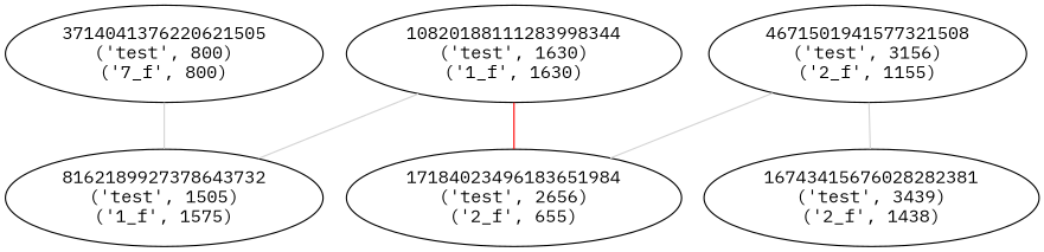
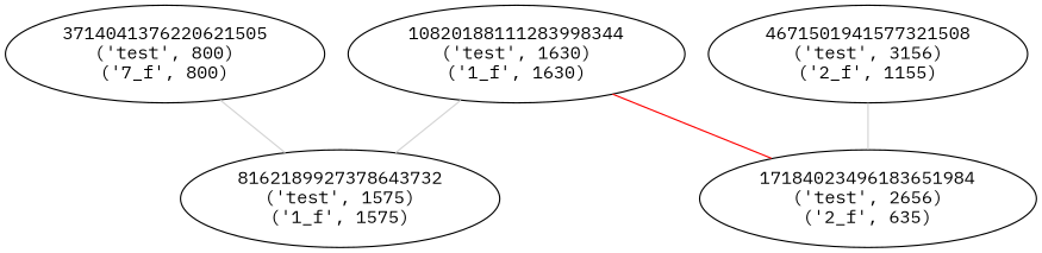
  graph {
    fontname="IBM Plex Mono"
    node [fontname="IBM Plex Mono"]
    edge [color=lightgrey fontname="IBM Plex Mono" weight=3.0]
    n1 [label="3714041376220621505\n('test', 800)\n('7_f', 800)"]
-   n2 [label="8162189927378643732\n('test', 1505)\n('1_f', 1575)"]
+   n2 [label="8162189927378643732\n('test', 1575)\n('1_f', 1575)"]
    n3 [label="10820188111283998344\n('test', 1630)\n('1_f', 1630)"]
-   n4 [label="17184023496183651984\n('test', 2656)\n('2_f', 655)"]
+   n4 [label="17184023496183651984\n('test', 2656)\n('2_f', 635)"]
    n5 [label="4671501941577321508\n('test', 3156)\n('2_f', 1155)"]
-   n6 [label="16743415676028282381\n('test', 3439)\n('2_f', 1438)"]
    n1 -- n2
    n3 -- n2
    n3 -- n4 [color=red weight=2.0]
    n5 -- n4
-   n5 -- n6
  }
